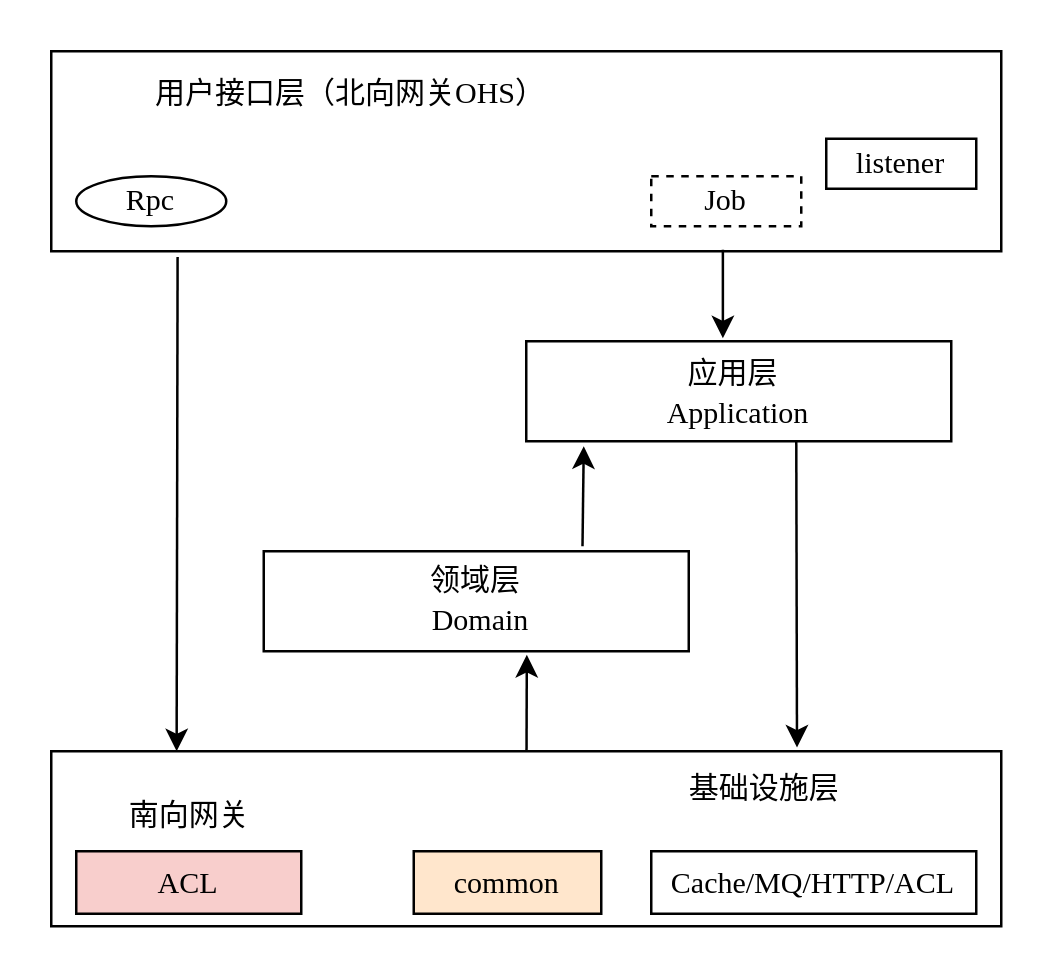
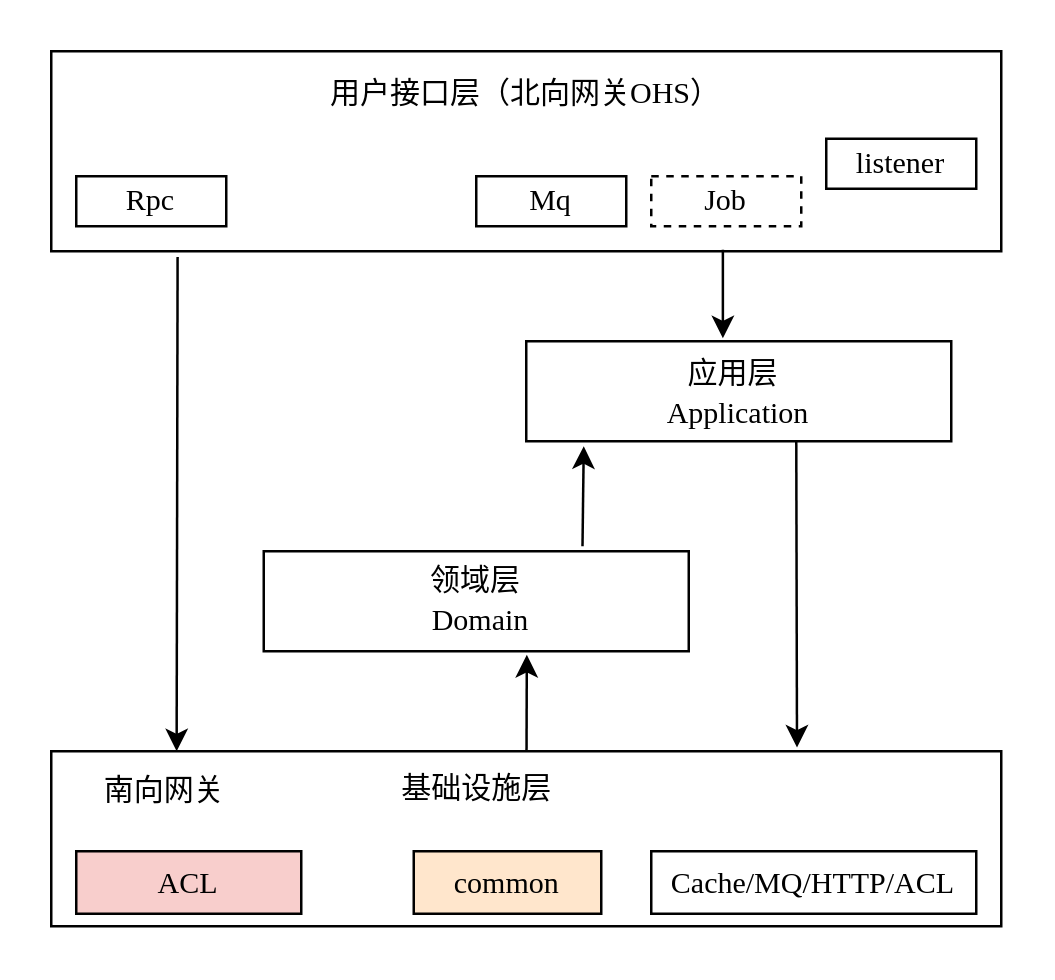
  <mxCell id="0" />
  <mxCell id="1" parent="0" />
  <mxCell id="2" value="" style="rounded=0;whiteSpace=wrap;html=1;" parent="1" vertex="1"><mxGeometry x="20" y="20" width="380" height="80" as="geometry" /></mxCell>
- <mxCell id="3" value="&lt;font face=&quot;Lucida Console&quot;&gt;用户接口层（北向网关OHS）&lt;/font&gt;" style="text;html=1;strokeColor=none;fillColor=none;align=center;verticalAlign=middle;whiteSpace=wrap;rounded=0;" parent="1" vertex="1"><mxGeometry x="60" y="27" width="160" height="20" as="geometry" /></mxCell>
- <mxCell id="4" value="&lt;font face=&quot;Lucida Console&quot;&gt;Rpc&lt;/font&gt;" style="ellipse;whiteSpace=wrap;html=1;" parent="1" vertex="1"><mxGeometry x="30" y="70" width="60" height="20" as="geometry" /></mxCell>
+ <mxCell id="3" value="&lt;font face=&quot;Lucida Console&quot;&gt;用户接口层（北向网关OHS）&lt;/font&gt;" style="text;html=1;strokeColor=none;fillColor=none;align=center;verticalAlign=middle;whiteSpace=wrap;rounded=0;" parent="1" vertex="1"><mxGeometry x="130" y="27" width="160" height="20" as="geometry" /></mxCell>
+ <mxCell id="4" value="&lt;font face=&quot;Lucida Console&quot;&gt;Rpc&lt;/font&gt;" style="rounded=0;whiteSpace=wrap;html=1;" parent="1" vertex="1"><mxGeometry x="30" y="70" width="60" height="20" as="geometry" /></mxCell>
+ <mxCell id="5" value="&lt;font face=&quot;Lucida Console&quot;&gt;Mq&lt;/font&gt;" style="rounded=0;whiteSpace=wrap;html=1;" parent="1" vertex="1"><mxGeometry x="190" y="70" width="60" height="20" as="geometry" /></mxCell>
  <mxCell id="6" value="&lt;font face=&quot;Lucida Console&quot;&gt;Job&lt;/font&gt;" style="rounded=0;whiteSpace=wrap;html=1;dashed=1;" parent="1" vertex="1"><mxGeometry x="260" y="70" width="60" height="20" as="geometry" /></mxCell>
  <mxCell id="7" value="&lt;font face=&quot;Lucida Console&quot;&gt;listener&lt;/font&gt;" style="rounded=0;whiteSpace=wrap;html=1;" parent="1" vertex="1"><mxGeometry x="330" y="55" width="60" height="20" as="geometry" /></mxCell>
  <mxCell id="8" value="" style="rounded=0;whiteSpace=wrap;html=1;" parent="1" vertex="1"><mxGeometry x="210" y="136" width="170" height="40" as="geometry" /></mxCell>
  <mxCell id="9" value="&lt;font face=&quot;Lucida Console&quot;&gt;应用层&lt;/font&gt;" style="text;html=1;strokeColor=none;fillColor=none;align=center;verticalAlign=middle;whiteSpace=wrap;rounded=0;" parent="1" vertex="1"><mxGeometry x="268" y="139" width="50" height="20" as="geometry" /></mxCell>
  <mxCell id="10" value="&lt;font face=&quot;Lucida Console&quot;&gt;Application&lt;/font&gt;" style="text;html=1;strokeColor=none;fillColor=none;align=center;verticalAlign=middle;whiteSpace=wrap;rounded=0;" parent="1" vertex="1"><mxGeometry x="275" y="155" width="40" height="20" as="geometry" /></mxCell>
  <mxCell id="11" value="" style="rounded=0;whiteSpace=wrap;html=1;" parent="1" vertex="1"><mxGeometry x="105" y="220" width="170" height="40" as="geometry" /></mxCell>
  <mxCell id="12" value="&lt;font face=&quot;Lucida Console&quot;&gt;领域层&lt;/font&gt;" style="text;html=1;strokeColor=none;fillColor=none;align=center;verticalAlign=middle;whiteSpace=wrap;rounded=0;" parent="1" vertex="1"><mxGeometry x="165" y="222" width="50" height="20" as="geometry" /></mxCell>
  <mxCell id="13" value="&lt;font face=&quot;Lucida Console&quot;&gt;Domain&lt;/font&gt;" style="text;html=1;strokeColor=none;fillColor=none;align=center;verticalAlign=middle;whiteSpace=wrap;rounded=0;" parent="1" vertex="1"><mxGeometry x="172" y="238" width="40" height="20" as="geometry" /></mxCell>
  <mxCell id="14" value="" style="rounded=0;whiteSpace=wrap;html=1;" parent="1" vertex="1"><mxGeometry x="20" y="300" width="380" height="70" as="geometry" /></mxCell>
  <mxCell id="15" value="" style="endArrow=classic;html=1;entryX=0.132;entryY=0;entryDx=0;entryDy=0;entryPerimeter=0;exitX=0.133;exitY=1.029;exitDx=0;exitDy=0;exitPerimeter=0;" parent="1" source="2" target="14" edge="1"><mxGeometry width="50" height="50" relative="1" as="geometry"><mxPoint x="-40" y="250" as="sourcePoint" /><mxPoint x="10" y="200" as="targetPoint" /></mxGeometry></mxCell>
  <mxCell id="16" value="&lt;font face=&quot;Lucida Console&quot;&gt;ACL&lt;/font&gt;" style="rounded=0;whiteSpace=wrap;html=1;fillColor=#f8cecc;" parent="1" vertex="1"><mxGeometry x="30" y="340" width="90" height="25" as="geometry" /></mxCell>
- <mxCell id="17" value="南向网关" style="text;html=1;align=center;verticalAlign=middle;resizable=0;points=[];autosize=1;" parent="1" vertex="1"><mxGeometry x="45" y="316" width="60" height="20" as="geometry" /></mxCell>
- <mxCell id="18" value="基础设施层" style="text;html=1;align=center;verticalAlign=middle;resizable=0;points=[];autosize=1;" parent="1" vertex="1"><mxGeometry x="265" y="305" width="80" height="20" as="geometry" /></mxCell>
+ <mxCell id="17" value="南向网关" style="text;html=1;align=center;verticalAlign=middle;resizable=0;points=[];autosize=1;" parent="1" vertex="1"><mxGeometry x="35" y="306" width="60" height="20" as="geometry" /></mxCell>
+ <mxCell id="18" value="基础设施层" style="text;html=1;align=center;verticalAlign=middle;resizable=0;points=[];autosize=1;" parent="1" vertex="1"><mxGeometry x="150" y="305" width="80" height="20" as="geometry" /></mxCell>
  <mxCell id="19" value="&lt;font face=&quot;Lucida Console&quot;&gt;common&lt;/font&gt;" style="rounded=0;whiteSpace=wrap;html=1;fillColor=#ffe6cc;" parent="1" vertex="1"><mxGeometry x="165" y="340" width="75" height="25" as="geometry" /></mxCell>
  <mxCell id="20" value="&lt;font face=&quot;Lucida Console&quot;&gt;Cache/MQ/HTTP/ACL&lt;/font&gt;" style="rounded=0;whiteSpace=wrap;html=1;" parent="1" vertex="1"><mxGeometry x="260" y="340" width="130" height="25" as="geometry" /></mxCell>
  <mxCell id="21" value="" style="endArrow=classic;html=1;entryX=0.413;entryY=-0.11;entryDx=0;entryDy=0;entryPerimeter=0;exitX=0.707;exitY=0.992;exitDx=0;exitDy=0;exitPerimeter=0;" parent="1" source="2" edge="1"><mxGeometry width="50" height="50" relative="1" as="geometry"><mxPoint x="289" y="102" as="sourcePoint" /><mxPoint x="288.65" y="134.8" as="targetPoint" /></mxGeometry></mxCell>
  <mxCell id="22" value="" style="endArrow=classic;html=1;exitX=0.75;exitY=0;exitDx=0;exitDy=0;" parent="1" edge="1"><mxGeometry width="50" height="50" relative="1" as="geometry"><mxPoint x="232.5" y="218" as="sourcePoint" /><mxPoint x="233" y="178" as="targetPoint" /></mxGeometry></mxCell>
  <mxCell id="23" value="" style="endArrow=classic;html=1;entryX=0.619;entryY=1.036;entryDx=0;entryDy=0;entryPerimeter=0;" parent="1" source="14" target="11" edge="1"><mxGeometry width="50" height="50" relative="1" as="geometry"><mxPoint x="309" y="122" as="sourcePoint" /><mxPoint x="308.65" y="154.8" as="targetPoint" /></mxGeometry></mxCell>
  <mxCell id="24" value="" style="endArrow=classic;html=1;entryX=0.785;entryY=-0.021;entryDx=0;entryDy=0;entryPerimeter=0;exitX=0.707;exitY=0.992;exitDx=0;exitDy=0;exitPerimeter=0;" parent="1" target="14" edge="1"><mxGeometry width="50" height="50" relative="1" as="geometry"><mxPoint x="318.01" y="176" as="sourcePoint" /><mxPoint x="318" y="211.44" as="targetPoint" /></mxGeometry></mxCell>
